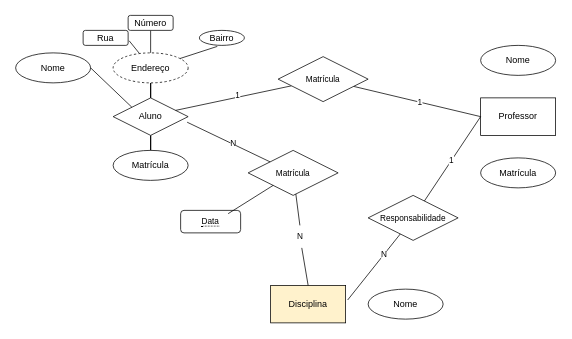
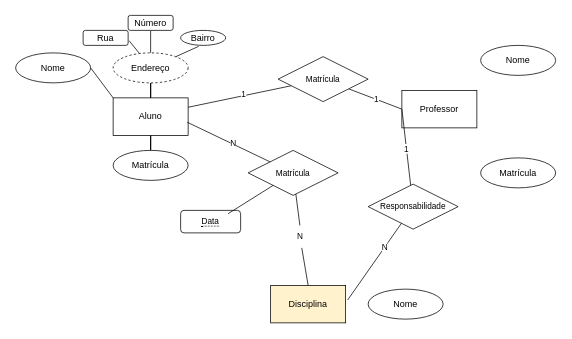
  <mxCell id="0" />
  <mxCell id="1" parent="0" />
  <mxCell id="2" style="edgeStyle=orthogonalEdgeStyle;shape=connector;rounded=0;orthogonalLoop=1;jettySize=auto;html=1;entryX=0.5;entryY=0;entryDx=0;entryDy=0;strokeColor=default;align=center;verticalAlign=middle;fontFamily=Helvetica;fontSize=11;fontColor=default;labelBackgroundColor=default;endArrow=none;endFill=0;" edge="1" parent="1" source="3" target="6"><mxGeometry relative="1" as="geometry" /></mxCell>
- <mxCell id="3" value="Aluno" style="rhombus;whiteSpace=wrap;html=1;align=center;" vertex="1" parent="1"><mxGeometry x="150" y="130" width="100" height="50" as="geometry" /></mxCell>
+ <mxCell id="3" value="Aluno" style="whiteSpace=wrap;html=1;align=center;" vertex="1" parent="1"><mxGeometry x="150" y="130" width="100" height="50" as="geometry" /></mxCell>
  <mxCell id="4" value="Disciplina" style="whiteSpace=wrap;html=1;align=center;fillColor=#fff2cc;" vertex="1" parent="1"><mxGeometry x="360" y="380" width="100" height="50" as="geometry" /></mxCell>
- <mxCell id="5" value="Professor" style="whiteSpace=wrap;html=1;align=center;" vertex="1" parent="1"><mxGeometry x="640" y="130" width="100" height="50" as="geometry" /></mxCell>
+ <mxCell id="5" value="Professor" style="whiteSpace=wrap;html=1;align=center;" vertex="1" parent="1"><mxGeometry x="535" y="120" width="100" height="50" as="geometry" /></mxCell>
  <mxCell id="6" value="Matrícula" style="ellipse;whiteSpace=wrap;html=1;align=center;" vertex="1" parent="1"><mxGeometry x="150" y="200" width="100" height="40" as="geometry" /></mxCell>
  <mxCell id="7" value="Nome" style="ellipse;whiteSpace=wrap;html=1;align=center;" vertex="1" parent="1"><mxGeometry x="490" y="385" width="100" height="40" as="geometry" /></mxCell>
  <mxCell id="8" style="edgeStyle=orthogonalEdgeStyle;shape=connector;rounded=0;orthogonalLoop=1;jettySize=auto;html=1;entryX=0.5;entryY=0;entryDx=0;entryDy=0;strokeColor=default;align=center;verticalAlign=middle;fontFamily=Helvetica;fontSize=11;fontColor=default;labelBackgroundColor=default;endArrow=none;endFill=0;" edge="1" parent="1" source="10" target="3"><mxGeometry relative="1" as="geometry" /></mxCell>
  <mxCell id="9" style="edgeStyle=none;shape=connector;rounded=0;orthogonalLoop=1;jettySize=auto;html=1;entryX=0.5;entryY=1;entryDx=0;entryDy=0;strokeColor=default;align=center;verticalAlign=middle;fontFamily=Helvetica;fontSize=11;fontColor=default;labelBackgroundColor=default;endArrow=none;endFill=0;" edge="1" parent="1" source="10" target="15"><mxGeometry relative="1" as="geometry" /></mxCell>
  <mxCell id="10" value="Endereço" style="ellipse;whiteSpace=wrap;html=1;align=center;dashed=1;" vertex="1" parent="1"><mxGeometry x="150" y="70" width="100" height="40" as="geometry" /></mxCell>
  <mxCell id="11" value="Nome" style="ellipse;whiteSpace=wrap;html=1;align=center;" vertex="1" parent="1"><mxGeometry x="640" y="60" width="100" height="40" as="geometry" /></mxCell>
  <mxCell id="12" value="Matrícula" style="ellipse;whiteSpace=wrap;html=1;align=center;" vertex="1" parent="1"><mxGeometry x="639.999" y="209.999" width="100" height="40" as="geometry" /></mxCell>
  <mxCell id="13" style="shape=connector;rounded=0;orthogonalLoop=1;jettySize=auto;html=1;exitX=1;exitY=0.5;exitDx=0;exitDy=0;strokeColor=default;align=center;verticalAlign=middle;fontFamily=Helvetica;fontSize=11;fontColor=default;labelBackgroundColor=default;endArrow=none;endFill=0;entryX=0;entryY=0;entryDx=0;entryDy=0;" edge="1" parent="1" source="14" target="3"><mxGeometry relative="1" as="geometry"><mxPoint x="130" y="130" as="targetPoint" /></mxGeometry></mxCell>
  <mxCell id="14" value="Nome" style="ellipse;whiteSpace=wrap;html=1;align=center;" vertex="1" parent="1"><mxGeometry x="20" y="70" width="100" height="40" as="geometry" /></mxCell>
  <mxCell id="15" value="Número" style="whiteSpace=wrap;html=1;align=center;rounded=1;" vertex="1" parent="1"><mxGeometry x="170" y="20" width="60" height="20" as="geometry" /></mxCell>
  <mxCell id="16" value="Rua" style="whiteSpace=wrap;html=1;align=center;rounded=1;" vertex="1" parent="1"><mxGeometry x="110" y="40" width="60" height="20" as="geometry" /></mxCell>
- <mxCell id="17" value="Bairro" style="ellipse;whiteSpace=wrap;html=1;align=center;" vertex="1" parent="1"><mxGeometry x="265" y="40" width="60" height="20" as="geometry" /></mxCell>
+ <mxCell id="17" value="Bairro" style="ellipse;whiteSpace=wrap;html=1;align=center;" vertex="1" parent="1"><mxGeometry x="240" y="40" width="60" height="20" as="geometry" /></mxCell>
  <mxCell id="18" style="shape=connector;rounded=0;orthogonalLoop=1;jettySize=auto;html=1;entryX=1.023;entryY=0.693;entryDx=0;entryDy=0;entryPerimeter=0;strokeColor=default;align=center;verticalAlign=middle;fontFamily=Helvetica;fontSize=11;fontColor=default;labelBackgroundColor=default;endArrow=none;endFill=0;" edge="1" parent="1" source="10" target="16"><mxGeometry relative="1" as="geometry" /></mxCell>
  <mxCell id="19" style="edgeStyle=none;shape=connector;rounded=0;orthogonalLoop=1;jettySize=auto;html=1;entryX=0.399;entryY=1.067;entryDx=0;entryDy=0;entryPerimeter=0;strokeColor=default;align=center;verticalAlign=middle;fontFamily=Helvetica;fontSize=11;fontColor=default;labelBackgroundColor=default;endArrow=none;endFill=0;" edge="1" parent="1" source="10" target="17"><mxGeometry relative="1" as="geometry" /></mxCell>
  <mxCell id="20" style="edgeStyle=none;shape=connector;rounded=0;orthogonalLoop=1;jettySize=auto;html=1;entryX=0.5;entryY=0;entryDx=0;entryDy=0;strokeColor=default;align=center;verticalAlign=middle;fontFamily=Helvetica;fontSize=11;fontColor=default;labelBackgroundColor=default;endArrow=none;endFill=0;" edge="1" parent="1" source="27" target="4"><mxGeometry relative="1" as="geometry" /></mxCell>
  <mxCell id="21" value="Matrícula" style="shape=rhombus;perimeter=rhombusPerimeter;whiteSpace=wrap;html=1;align=center;fontFamily=Helvetica;fontSize=11;fontColor=default;labelBackgroundColor=default;" vertex="1" parent="1"><mxGeometry x="330" y="200" width="120" height="60" as="geometry" /></mxCell>
  <mxCell id="22" style="edgeStyle=none;shape=connector;rounded=0;orthogonalLoop=1;jettySize=auto;html=1;entryX=0.987;entryY=0.649;entryDx=0;entryDy=0;entryPerimeter=0;strokeColor=default;align=center;verticalAlign=middle;fontFamily=Helvetica;fontSize=11;fontColor=default;labelBackgroundColor=default;endArrow=none;endFill=0;" edge="1" parent="1" source="21" target="3"><mxGeometry relative="1" as="geometry" /></mxCell>
  <mxCell id="23" value="N" style="edgeLabel;html=1;align=center;verticalAlign=middle;resizable=0;points=[];fontFamily=Helvetica;fontSize=11;fontColor=default;labelBackgroundColor=default;" vertex="1" connectable="0" parent="22"><mxGeometry x="-0.187" y="-1" relative="1" as="geometry"><mxPoint x="-5" y="-3" as="offset" /></mxGeometry></mxCell>
  <mxCell id="24" value="&lt;span style=&quot;border-bottom: 1px dotted&quot;&gt;Data&lt;/span&gt;" style="whiteSpace=wrap;html=1;align=center;fontFamily=Helvetica;fontSize=11;fontColor=default;labelBackgroundColor=default;rounded=1;" vertex="1" parent="1"><mxGeometry x="240" y="280" width="80" height="30" as="geometry" /></mxCell>
  <mxCell id="25" style="edgeStyle=none;shape=connector;rounded=0;orthogonalLoop=1;jettySize=auto;html=1;entryX=0.792;entryY=0.146;entryDx=0;entryDy=0;entryPerimeter=0;strokeColor=default;align=center;verticalAlign=middle;fontFamily=Helvetica;fontSize=11;fontColor=default;labelBackgroundColor=default;endArrow=none;endFill=0;" edge="1" parent="1" source="21" target="24"><mxGeometry relative="1" as="geometry" /></mxCell>
  <mxCell id="26" value="" style="edgeStyle=none;shape=connector;rounded=0;orthogonalLoop=1;jettySize=auto;html=1;entryX=0.5;entryY=0;entryDx=0;entryDy=0;strokeColor=default;align=center;verticalAlign=middle;fontFamily=Helvetica;fontSize=11;fontColor=default;labelBackgroundColor=default;endArrow=none;endFill=0;" edge="1" parent="1" source="21" target="27"><mxGeometry relative="1" as="geometry"><mxPoint x="394" y="258" as="sourcePoint" /><mxPoint x="410" y="380" as="targetPoint" /></mxGeometry></mxCell>
  <mxCell id="27" value="N" style="text;html=1;align=center;verticalAlign=middle;resizable=0;points=[];autosize=1;strokeColor=none;fillColor=none;fontFamily=Helvetica;fontSize=11;fontColor=default;labelBackgroundColor=default;" vertex="1" parent="1"><mxGeometry x="384" y="300" width="30" height="30" as="geometry" /></mxCell>
  <mxCell id="28" style="edgeStyle=none;shape=connector;rounded=0;orthogonalLoop=1;jettySize=auto;html=1;entryX=0;entryY=0.5;entryDx=0;entryDy=0;strokeColor=default;align=center;verticalAlign=middle;fontFamily=Helvetica;fontSize=11;fontColor=default;labelBackgroundColor=default;endArrow=none;endFill=0;" edge="1" parent="1" source="30" target="5"><mxGeometry relative="1" as="geometry" /></mxCell>
  <mxCell id="29" value="1" style="edgeLabel;html=1;align=center;verticalAlign=middle;resizable=0;points=[];fontFamily=Helvetica;fontSize=11;fontColor=default;labelBackgroundColor=default;" vertex="1" connectable="0" parent="28"><mxGeometry x="-0.03" y="1" relative="1" as="geometry"><mxPoint as="offset" /></mxGeometry></mxCell>
- <mxCell id="30" value="Responsabilidade" style="shape=rhombus;perimeter=rhombusPerimeter;whiteSpace=wrap;html=1;align=center;fontFamily=Helvetica;fontSize=11;fontColor=default;labelBackgroundColor=default;" vertex="1" parent="1"><mxGeometry x="490" y="260" width="120" height="60" as="geometry" /></mxCell>
+ <mxCell id="30" value="Responsabilidade" style="shape=rhombus;perimeter=rhombusPerimeter;whiteSpace=wrap;html=1;align=center;fontFamily=Helvetica;fontSize=11;fontColor=default;labelBackgroundColor=default;" vertex="1" parent="1"><mxGeometry x="490" y="245" width="120" height="60" as="geometry" /></mxCell>
  <mxCell id="31" style="edgeStyle=none;shape=connector;rounded=0;orthogonalLoop=1;jettySize=auto;html=1;entryX=1.027;entryY=0.39;entryDx=0;entryDy=0;entryPerimeter=0;strokeColor=default;align=center;verticalAlign=middle;fontFamily=Helvetica;fontSize=11;fontColor=default;labelBackgroundColor=default;endArrow=none;endFill=0;" edge="1" parent="1" source="30" target="4"><mxGeometry relative="1" as="geometry" /></mxCell>
  <mxCell id="32" value="N" style="edgeLabel;html=1;align=center;verticalAlign=middle;resizable=0;points=[];fontFamily=Helvetica;fontSize=11;fontColor=default;labelBackgroundColor=default;" vertex="1" connectable="0" parent="31"><mxGeometry x="-0.371" y="-1" relative="1" as="geometry"><mxPoint as="offset" /></mxGeometry></mxCell>
  <mxCell id="33" style="edgeStyle=none;shape=connector;rounded=0;orthogonalLoop=1;jettySize=auto;html=1;entryX=1;entryY=0.25;entryDx=0;entryDy=0;strokeColor=default;align=center;verticalAlign=middle;fontFamily=Helvetica;fontSize=11;fontColor=default;labelBackgroundColor=default;endArrow=none;endFill=0;" edge="1" parent="1" source="37" target="3"><mxGeometry relative="1" as="geometry" /></mxCell>
  <mxCell id="34" value="1" style="edgeLabel;html=1;align=center;verticalAlign=middle;resizable=0;points=[];fontFamily=Helvetica;fontSize=11;fontColor=default;labelBackgroundColor=default;" vertex="1" connectable="0" parent="33"><mxGeometry x="-0.072" y="-3" relative="1" as="geometry"><mxPoint as="offset" /></mxGeometry></mxCell>
  <mxCell id="35" style="edgeStyle=none;shape=connector;rounded=0;orthogonalLoop=1;jettySize=auto;html=1;entryX=0;entryY=0.5;entryDx=0;entryDy=0;strokeColor=default;align=center;verticalAlign=middle;fontFamily=Helvetica;fontSize=11;fontColor=default;labelBackgroundColor=default;endArrow=none;endFill=0;" edge="1" parent="1" source="37" target="5"><mxGeometry relative="1" as="geometry" /></mxCell>
  <mxCell id="36" value="1" style="edgeLabel;html=1;align=center;verticalAlign=middle;resizable=0;points=[];fontFamily=Helvetica;fontSize=11;fontColor=default;labelBackgroundColor=default;" vertex="1" connectable="0" parent="35"><mxGeometry x="0.034" relative="1" as="geometry"><mxPoint as="offset" /></mxGeometry></mxCell>
  <mxCell id="37" value="Matrícula" style="shape=rhombus;perimeter=rhombusPerimeter;whiteSpace=wrap;html=1;align=center;fontFamily=Helvetica;fontSize=11;fontColor=default;labelBackgroundColor=default;" vertex="1" parent="1"><mxGeometry x="370" y="75" width="120" height="60" as="geometry" /></mxCell>
